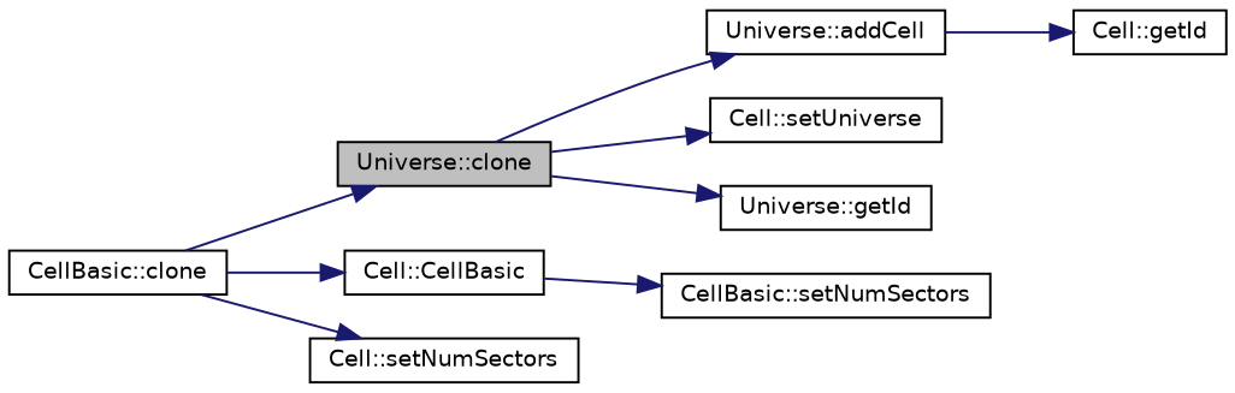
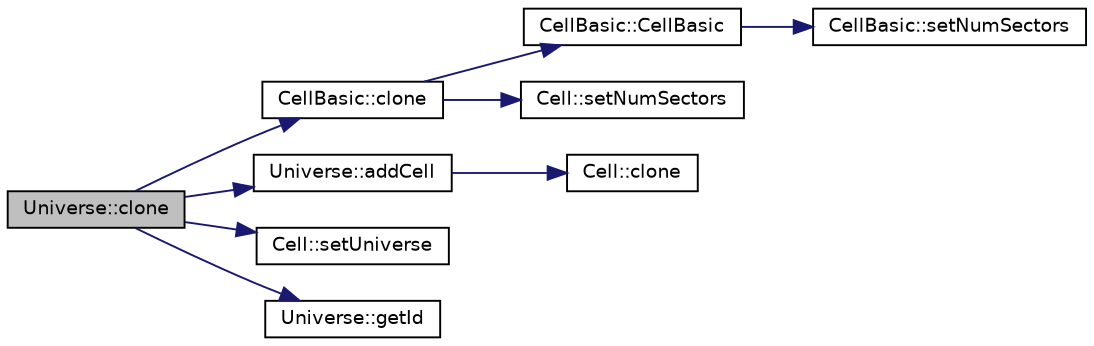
  digraph {
    rankdir=LR
    node [color=black fillcolor=white fontname=Helvetica fontsize=10 shape=record style=filled]
    edge [color=midnightblue fontname=Helvetica fontsize=10 labelfontname=Helvetica labelfontsize=10 style=solid]
    n1 [fillcolor=grey75 fontcolor=black height=0.2 label="Universe::clone" width=0.4]
    n2 [height=0.2 label="CellBasic::clone" width=0.4]
    n3 [height=0.2 label="Universe::addCell" width=0.4]
    n4 [height=0.2 label="Cell::setUniverse" width=0.4]
    n5 [height=0.2 label="Universe::getId" width=0.4]
-   n6 [height=0.2 label="Cell::CellBasic" width=0.4]
+   n6 [height=0.2 label="CellBasic::CellBasic" width=0.4]
    n7 [height=0.2 label="Cell::setNumSectors" width=0.4]
-   n8 [height=0.2 label="Cell::getId" width=0.4]
+   n8 [height=0.2 label="Cell::clone" width=0.4]
    n9 [height=0.2 label="CellBasic::setNumSectors" width=0.4]
-   n2 -> n1
+   n1 -> n2
    n1 -> n3
    n1 -> n4
    n1 -> n5
    n2 -> n6
    n2 -> n7
    n3 -> n8
    n6 -> n9
  }
